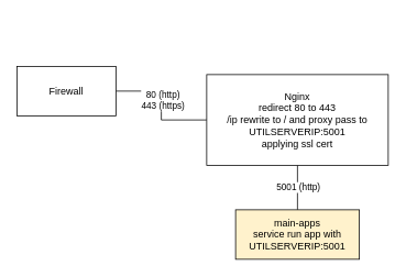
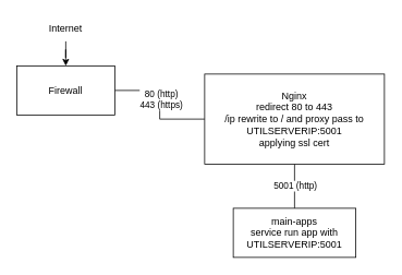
  <mxCell id="0" />
  <mxCell id="1" parent="0" />
  <mxCell id="2" style="edgeStyle=orthogonalEdgeStyle;rounded=0;orthogonalLoop=1;jettySize=auto;html=1;entryX=0;entryY=0.5;entryDx=0;entryDy=0;endArrow=none;endFill=0;" edge="1" parent="1" source="4" target="7"><mxGeometry relative="1" as="geometry" /></mxCell>
  <mxCell id="3" value="80 (http)&lt;div&gt;443 (https)&lt;/div&gt;" style="edgeLabel;html=1;align=center;verticalAlign=middle;resizable=0;points=[];" vertex="1" connectable="0" parent="2"><mxGeometry x="-0.1" y="1" relative="1" as="geometry"><mxPoint as="offset" /></mxGeometry></mxCell>
  <mxCell id="4" value="Firewall" style="rounded=0;whiteSpace=wrap;html=1;" vertex="1" parent="1"><mxGeometry x="20" y="80" width="120" height="60" as="geometry" /></mxCell>
  <mxCell id="5" style="edgeStyle=orthogonalEdgeStyle;rounded=0;orthogonalLoop=1;jettySize=auto;html=1;entryX=0.5;entryY=0;entryDx=0;entryDy=0;endArrow=none;endFill=0;" edge="1" parent="1" source="7" target="8"><mxGeometry relative="1" as="geometry" /></mxCell>
  <mxCell id="6" value="5001 (http)" style="edgeLabel;html=1;align=center;verticalAlign=middle;resizable=0;points=[];" vertex="1" connectable="0" parent="5"><mxGeometry x="-0.052" relative="1" as="geometry"><mxPoint as="offset" /></mxGeometry></mxCell>
  <mxCell id="7" value="Nginx&lt;div&gt;redirect 80 to 443&lt;/div&gt;&lt;div&gt;&lt;span style=&quot;background-color: transparent; color: light-dark(rgb(0, 0, 0), rgb(255, 255, 255));&quot;&gt;/ip rewrite to / and&amp;nbsp;&lt;/span&gt;&lt;span style=&quot;background-color: transparent; color: light-dark(rgb(0, 0, 0), rgb(255, 255, 255));&quot;&gt;proxy pass to&lt;/span&gt;&lt;/div&gt;&lt;div&gt;&lt;span style=&quot;background-color: transparent; color: light-dark(rgb(0, 0, 0), rgb(255, 255, 255));&quot;&gt;UTILSERVERIP:5001&lt;/span&gt;&lt;/div&gt;&lt;div&gt;&lt;span style=&quot;background-color: transparent; color: light-dark(rgb(0, 0, 0), rgb(255, 255, 255));&quot;&gt;applying ssl cert&lt;/span&gt;&lt;/div&gt;" style="rounded=0;whiteSpace=wrap;html=1;" vertex="1" parent="1"><mxGeometry x="250" y="90" width="220" height="110" as="geometry" /></mxCell>
- <mxCell id="8" value="main-apps&lt;div&gt;service run app with&lt;/div&gt;&lt;div&gt;UTILSERVERIP:5001&lt;/div&gt;" style="rounded=0;whiteSpace=wrap;html=1;fillColor=#fff2cc;" vertex="1" parent="1"><mxGeometry x="285" y="254" width="150" height="60" as="geometry" /></mxCell>
+ <mxCell id="8" value="main-apps&lt;div&gt;service run app with&lt;/div&gt;&lt;div&gt;UTILSERVERIP:5001&lt;/div&gt;" style="rounded=0;whiteSpace=wrap;html=1;" vertex="1" parent="1"><mxGeometry x="285" y="254" width="150" height="60" as="geometry" /></mxCell>
+ <mxCell id="9" style="edgeStyle=orthogonalEdgeStyle;rounded=0;orthogonalLoop=1;jettySize=auto;html=1;entryX=0.5;entryY=0;entryDx=0;entryDy=0;" edge="1" parent="1" source="10" target="4"><mxGeometry relative="1" as="geometry" /></mxCell>
+ <mxCell id="10" value="Internet" style="text;html=1;align=center;verticalAlign=middle;whiteSpace=wrap;rounded=0;" vertex="1" parent="1"><mxGeometry x="50" y="20" width="60" height="30" as="geometry" /></mxCell>
